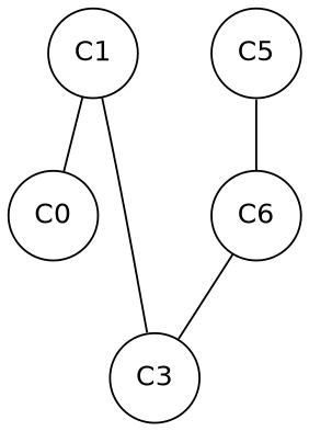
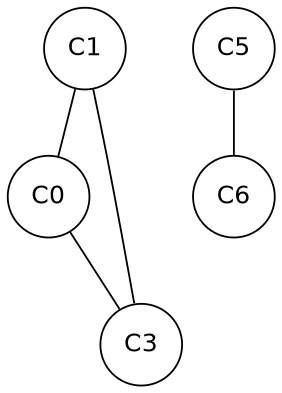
  graph {
    fontname="DejaVu Sans"
    node [fontname="DejaVu Sans" shape=circle]
    edge [fontname="DejaVu Sans"]
    n1 [label=C1]
    n2 [label=C0]
    n3 [label=C3]
    n4 [label=C5]
    n5 [label=C6]
    n1 -- n2
    n1 -- n3
-   n5 -- n3
+   n2 -- n3
    n4 -- n5
  }
